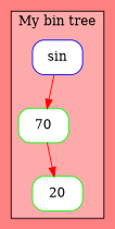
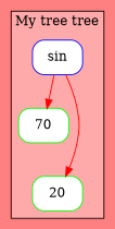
  digraph {
    bgcolor="#ff8080"
    rankdir=UD
    node [color="#00FF00" fillcolor="#FFFFFF" shape=Mrecord style=filled]
    edge [color="#FF0000" fontcolor=blue fontsize=15 weight=10]
    n1 [color="#0000FF" label="sin\n"]
    n2 [label=70]
    n3 [label=20]
    subgraph cluster_1 {
      bgcolor="#ffAAAA"
      height=20
-     label="My bin tree"
+     label="My tree tree"
      style=filled
      n1
      n2
      n3
    }
    n1 -> n2
-   n2 -> n3
+   n1 -> n3
  }
